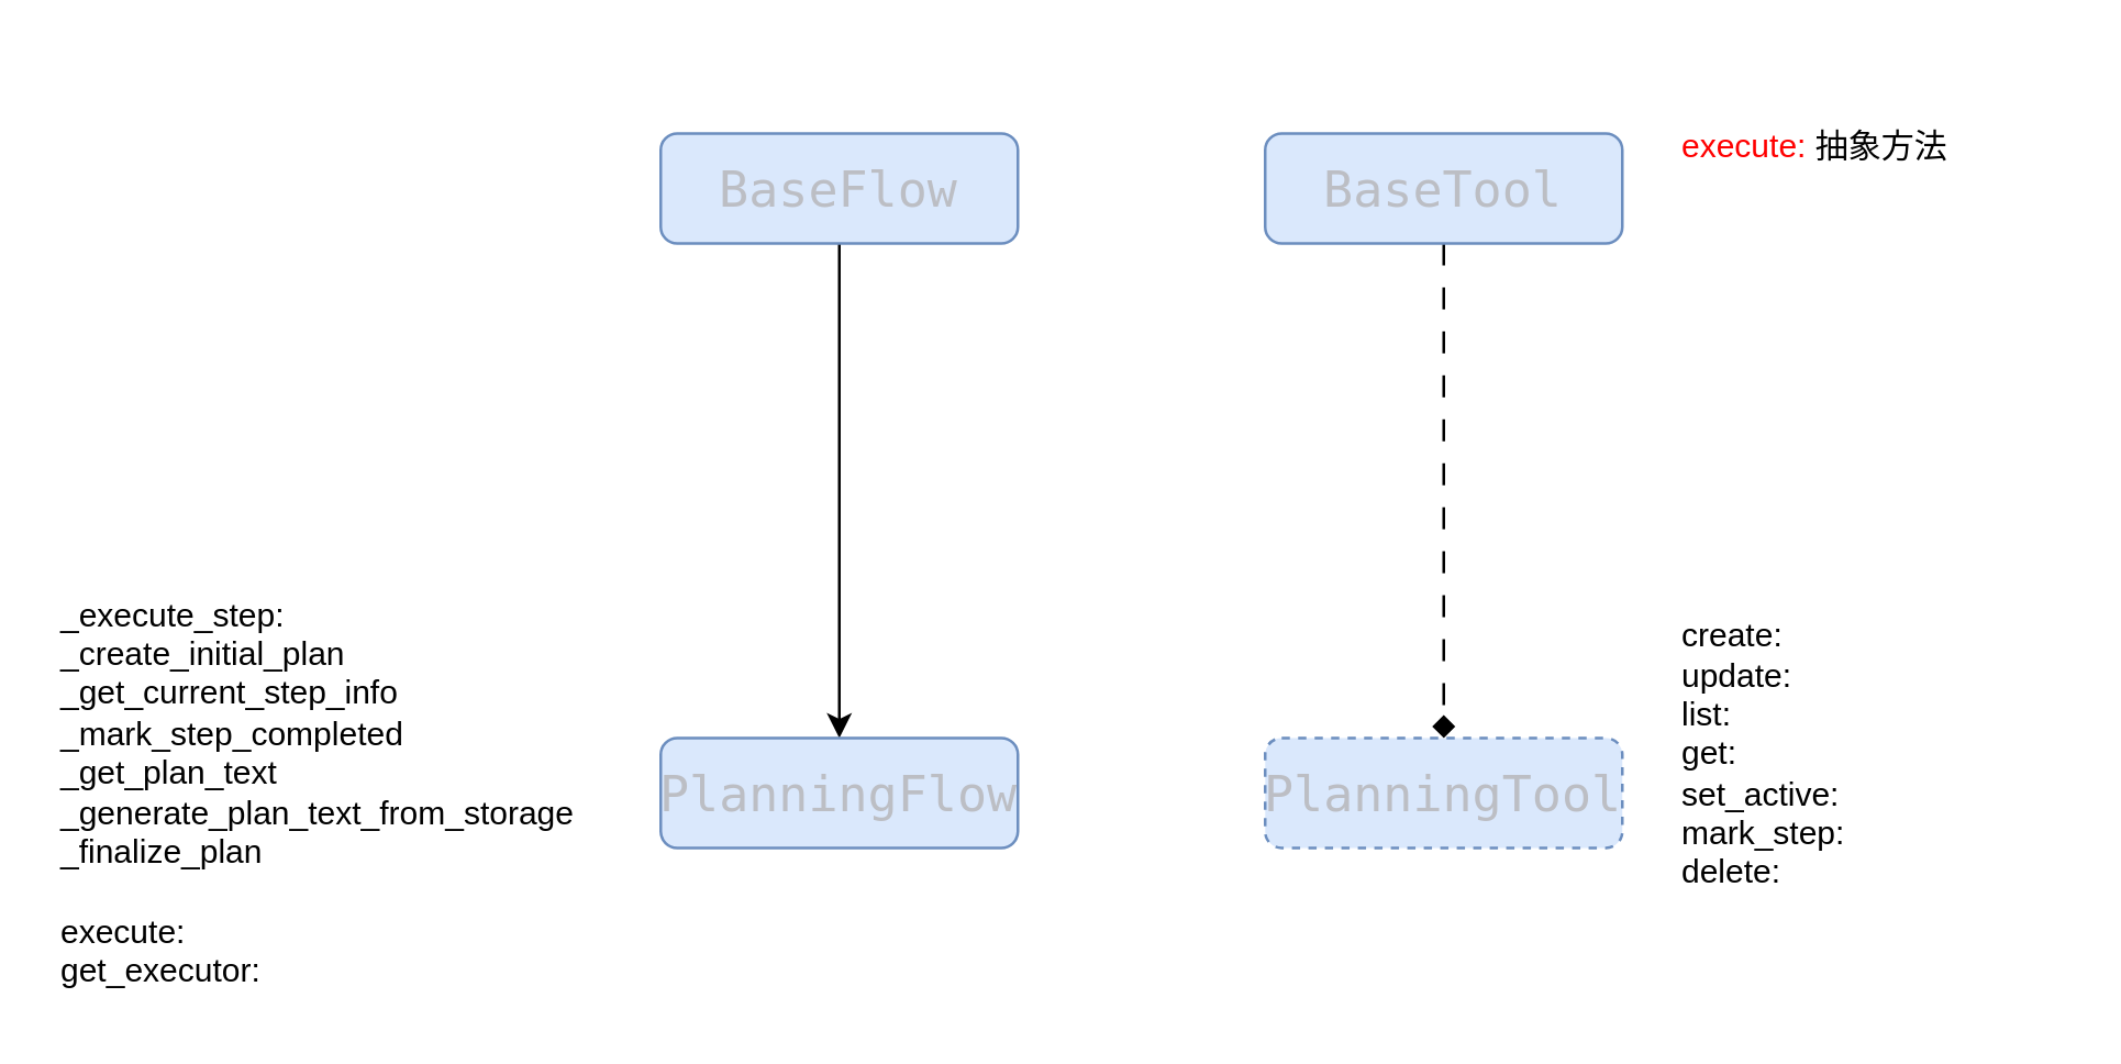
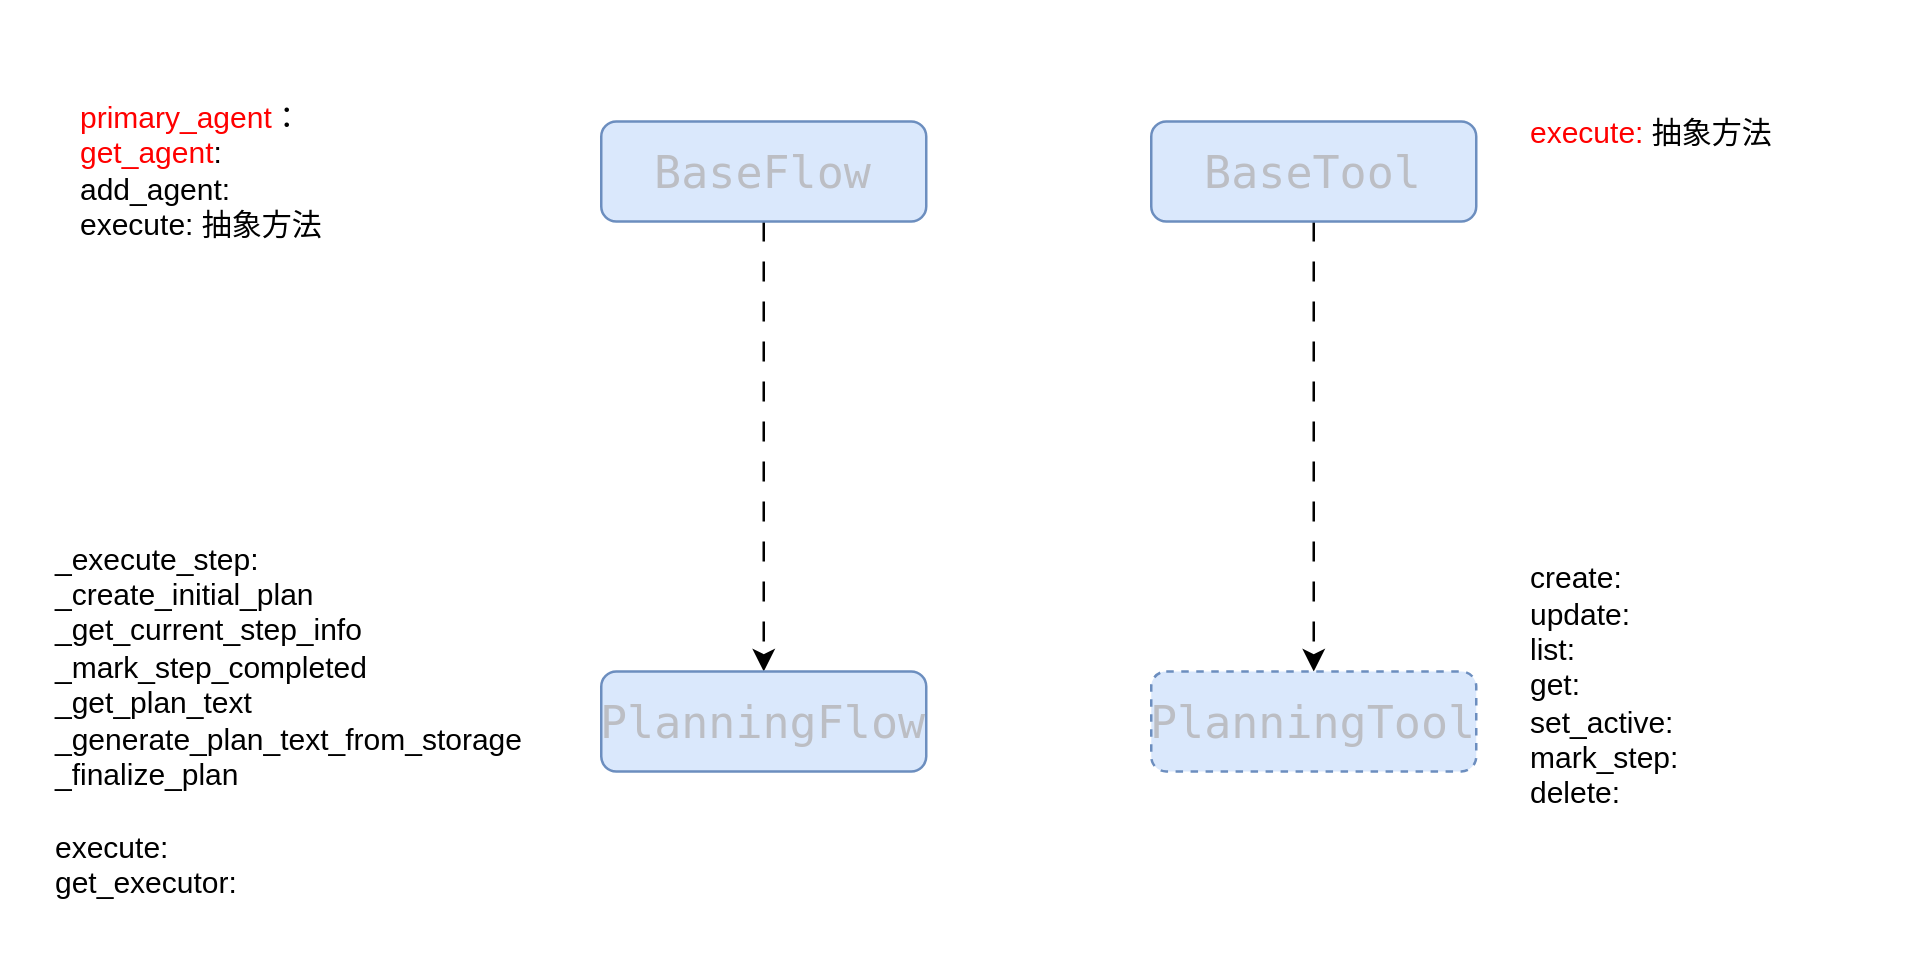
  <mxCell id="0" />
  <mxCell id="1" parent="0" />
- <mxCell id="2" style="edgeStyle=orthogonalEdgeStyle;rounded=0;orthogonalLoop=1;jettySize=auto;html=1;exitX=0.5;exitY=1;exitDx=0;exitDy=0;entryX=0.5;entryY=0;entryDx=0;entryDy=0;dashed=0;dashPattern=8 8;" edge="1" parent="1" source="3" target="4"><mxGeometry relative="1" as="geometry" /></mxCell>
+ <mxCell id="2" style="edgeStyle=orthogonalEdgeStyle;rounded=0;orthogonalLoop=1;jettySize=auto;html=1;exitX=0.5;exitY=1;exitDx=0;exitDy=0;entryX=0.5;entryY=0;entryDx=0;entryDy=0;dashed=1;dashPattern=8 8;" edge="1" parent="1" source="3" target="4"><mxGeometry relative="1" as="geometry" /></mxCell>
  <mxCell id="3" value="&lt;div style=&quot;color: rgb(188, 190, 196);&quot;&gt;&lt;pre style=&quot;font-family: &amp;quot;霞鹜文楷等宽 GB 屏幕阅读版&amp;quot;, monospace; font-size: 13.5pt;&quot;&gt;&lt;pre style=&quot;font-family: &amp;quot;霞鹜文楷等宽 GB 屏幕阅读版&amp;quot;, monospace; font-size: 13.5pt;&quot;&gt;&lt;div&gt;&lt;pre style=&quot;font-family: &amp;quot;霞鹜文楷等宽 GB 屏幕阅读版&amp;quot;, monospace; font-size: 13.5pt;&quot;&gt;&lt;div style=&quot;&quot;&gt;&lt;pre style=&quot;font-family: &amp;quot;霞鹜文楷等宽 GB 屏幕阅读版&amp;quot;, monospace; font-size: 13.5pt;&quot;&gt;&lt;span&gt;BaseFlow&lt;/span&gt;&lt;/pre&gt;&lt;/div&gt;&lt;/pre&gt;&lt;/div&gt;&lt;/pre&gt;&lt;/pre&gt;&lt;/div&gt;" style="rounded=1;whiteSpace=wrap;html=1;fillColor=#dae8fc;strokeColor=#6c8ebf;" vertex="1" parent="1"><mxGeometry x="240" y="48" width="130" height="40" as="geometry" /></mxCell>
  <mxCell id="4" value="&lt;div style=&quot;color: rgb(188, 190, 196);&quot;&gt;&lt;pre style=&quot;font-family: &amp;quot;霞鹜文楷等宽 GB 屏幕阅读版&amp;quot;, monospace; font-size: 13.5pt;&quot;&gt;&lt;pre style=&quot;font-family: &amp;quot;霞鹜文楷等宽 GB 屏幕阅读版&amp;quot;, monospace; font-size: 13.5pt;&quot;&gt;&lt;div&gt;&lt;pre style=&quot;font-family: &amp;quot;霞鹜文楷等宽 GB 屏幕阅读版&amp;quot;, monospace; font-size: 13.5pt;&quot;&gt;&lt;div style=&quot;&quot;&gt;&lt;pre style=&quot;font-family: &amp;quot;霞鹜文楷等宽 GB 屏幕阅读版&amp;quot;, monospace; font-size: 13.5pt;&quot;&gt;&lt;span&gt;PlanningFlow&lt;/span&gt;&lt;/pre&gt;&lt;/div&gt;&lt;/pre&gt;&lt;/div&gt;&lt;/pre&gt;&lt;/pre&gt;&lt;/div&gt;" style="rounded=1;whiteSpace=wrap;html=1;fillColor=#dae8fc;strokeColor=#6c8ebf;" vertex="1" parent="1"><mxGeometry x="240" y="268" width="130" height="40" as="geometry" /></mxCell>
+ <mxCell id="5" value="&lt;font style=&quot;color: rgb(255, 0, 0);&quot;&gt;primary_agent&lt;/font&gt;：&lt;div&gt;&lt;font color=&quot;#ff0000&quot;&gt;get_agent&lt;/font&gt;:&amp;nbsp;&lt;/div&gt;&lt;div&gt;add_agent:&lt;/div&gt;&lt;div&gt;execute: 抽象方法&lt;/div&gt;" style="text;strokeColor=none;align=left;fillColor=none;html=1;verticalAlign=middle;whiteSpace=wrap;rounded=0;" vertex="1" parent="1"><mxGeometry x="30" y="35.5" width="140" height="65" as="geometry" /></mxCell>
  <mxCell id="6" value="&lt;div&gt;&lt;span style=&quot;background-color: transparent; color: light-dark(rgb(0, 0, 0), rgb(255, 255, 255));&quot;&gt;_execute_step&lt;/span&gt;:&lt;/div&gt;&lt;div&gt;_create_initial_plan&lt;/div&gt;&lt;div&gt;&lt;span style=&quot;background-color: transparent;&quot;&gt;_get_current_step_info&lt;/span&gt;&lt;/div&gt;&lt;div&gt;&lt;span style=&quot;background-color: transparent;&quot;&gt;_mark_step_completed&lt;/span&gt;&lt;/div&gt;&lt;div&gt;&lt;span style=&quot;background-color: transparent;&quot;&gt;_get_plan_text&lt;/span&gt;&lt;/div&gt;&lt;div&gt;&lt;span style=&quot;background-color: transparent;&quot;&gt;_generate_plan_text_from_storage&lt;/span&gt;&lt;/div&gt;&lt;div&gt;&lt;span style=&quot;background-color: transparent;&quot;&gt;_finalize_plan&lt;/span&gt;&lt;/div&gt;&lt;div&gt;&lt;span style=&quot;background-color: transparent;&quot;&gt;&lt;br&gt;&lt;/span&gt;&lt;/div&gt;&lt;div&gt;&lt;span style=&quot;background-color: transparent; color: light-dark(rgb(0, 0, 0), rgb(255, 255, 255));&quot;&gt;execute:&lt;/span&gt;&lt;/div&gt;&lt;div&gt;get_executor:&amp;nbsp;&lt;/div&gt;" style="text;strokeColor=none;align=left;fillColor=none;html=1;verticalAlign=middle;whiteSpace=wrap;rounded=0;" vertex="1" parent="1"><mxGeometry x="20" y="211.75" width="140" height="152.5" as="geometry" /></mxCell>
- <mxCell id="7" style="edgeStyle=orthogonalEdgeStyle;rounded=0;orthogonalLoop=1;jettySize=auto;html=1;exitX=0.5;exitY=1;exitDx=0;exitDy=0;entryX=0.5;entryY=0;entryDx=0;entryDy=0;dashed=1;dashPattern=8 8;endArrow=diamond;" edge="1" parent="1" source="8" target="9"><mxGeometry relative="1" as="geometry" /></mxCell>
+ <mxCell id="7" style="edgeStyle=orthogonalEdgeStyle;rounded=0;orthogonalLoop=1;jettySize=auto;html=1;exitX=0.5;exitY=1;exitDx=0;exitDy=0;entryX=0.5;entryY=0;entryDx=0;entryDy=0;dashed=1;dashPattern=8 8;" edge="1" parent="1" source="8" target="9"><mxGeometry relative="1" as="geometry" /></mxCell>
  <mxCell id="8" value="&lt;div style=&quot;color: rgb(188, 190, 196);&quot;&gt;&lt;pre style=&quot;font-family: &amp;quot;霞鹜文楷等宽 GB 屏幕阅读版&amp;quot;, monospace; font-size: 13.5pt;&quot;&gt;&lt;pre style=&quot;font-family: &amp;quot;霞鹜文楷等宽 GB 屏幕阅读版&amp;quot;, monospace; font-size: 13.5pt;&quot;&gt;&lt;pre style=&quot;font-family: &amp;quot;霞鹜文楷等宽 GB 屏幕阅读版&amp;quot;, monospace; font-size: 13.5pt;&quot;&gt;&lt;div style=&quot;&quot;&gt;&lt;pre style=&quot;font-family: &amp;quot;霞鹜文楷等宽 GB 屏幕阅读版&amp;quot;, monospace; font-size: 13.5pt;&quot;&gt;BaseTool&lt;/pre&gt;&lt;/div&gt;&lt;/pre&gt;&lt;/pre&gt;&lt;/pre&gt;&lt;/div&gt;" style="rounded=1;whiteSpace=wrap;html=1;fillColor=#dae8fc;strokeColor=#6c8ebf;" vertex="1" parent="1"><mxGeometry x="460" y="48" width="130" height="40" as="geometry" /></mxCell>
  <mxCell id="9" value="&lt;div style=&quot;color: rgb(188, 190, 196);&quot;&gt;&lt;pre style=&quot;font-family: &amp;quot;霞鹜文楷等宽 GB 屏幕阅读版&amp;quot;, monospace; font-size: 13.5pt;&quot;&gt;&lt;pre style=&quot;font-family: &amp;quot;霞鹜文楷等宽 GB 屏幕阅读版&amp;quot;, monospace; font-size: 13.5pt;&quot;&gt;&lt;pre style=&quot;font-family: &amp;quot;霞鹜文楷等宽 GB 屏幕阅读版&amp;quot;, monospace; font-size: 13.5pt;&quot;&gt;&lt;div style=&quot;&quot;&gt;&lt;pre style=&quot;font-family: &amp;quot;霞鹜文楷等宽 GB 屏幕阅读版&amp;quot;, monospace; font-size: 13.5pt;&quot;&gt;PlanningTool&lt;/pre&gt;&lt;/div&gt;&lt;/pre&gt;&lt;/pre&gt;&lt;/pre&gt;&lt;/div&gt;" style="rounded=1;whiteSpace=wrap;html=1;fillColor=#dae8fc;strokeColor=#6c8ebf;dashed=1;" vertex="1" parent="1"><mxGeometry x="460" y="268" width="130" height="40" as="geometry" /></mxCell>
  <mxCell id="10" value="&lt;font color=&quot;#ff0000&quot;&gt;execute: &lt;/font&gt;&lt;font style=&quot;color: rgb(0, 0, 0);&quot;&gt;抽象方法&lt;/font&gt;" style="text;strokeColor=none;align=left;fillColor=none;html=1;verticalAlign=middle;whiteSpace=wrap;rounded=0;" vertex="1" parent="1"><mxGeometry x="610" y="20.5" width="140" height="65" as="geometry" /></mxCell>
  <mxCell id="11" value="&lt;div&gt;create:&amp;nbsp;&lt;/div&gt;&lt;div&gt;update:&lt;/div&gt;&lt;div&gt;list:&lt;/div&gt;&lt;div&gt;get:&lt;/div&gt;&lt;div&gt;set_active:&lt;/div&gt;&lt;div&gt;mark_step:&lt;/div&gt;&lt;div&gt;delete:&lt;/div&gt;" style="text;strokeColor=none;align=left;fillColor=none;html=1;verticalAlign=middle;whiteSpace=wrap;rounded=0;" vertex="1" parent="1"><mxGeometry x="610" y="198" width="140" height="152.5" as="geometry" /></mxCell>
